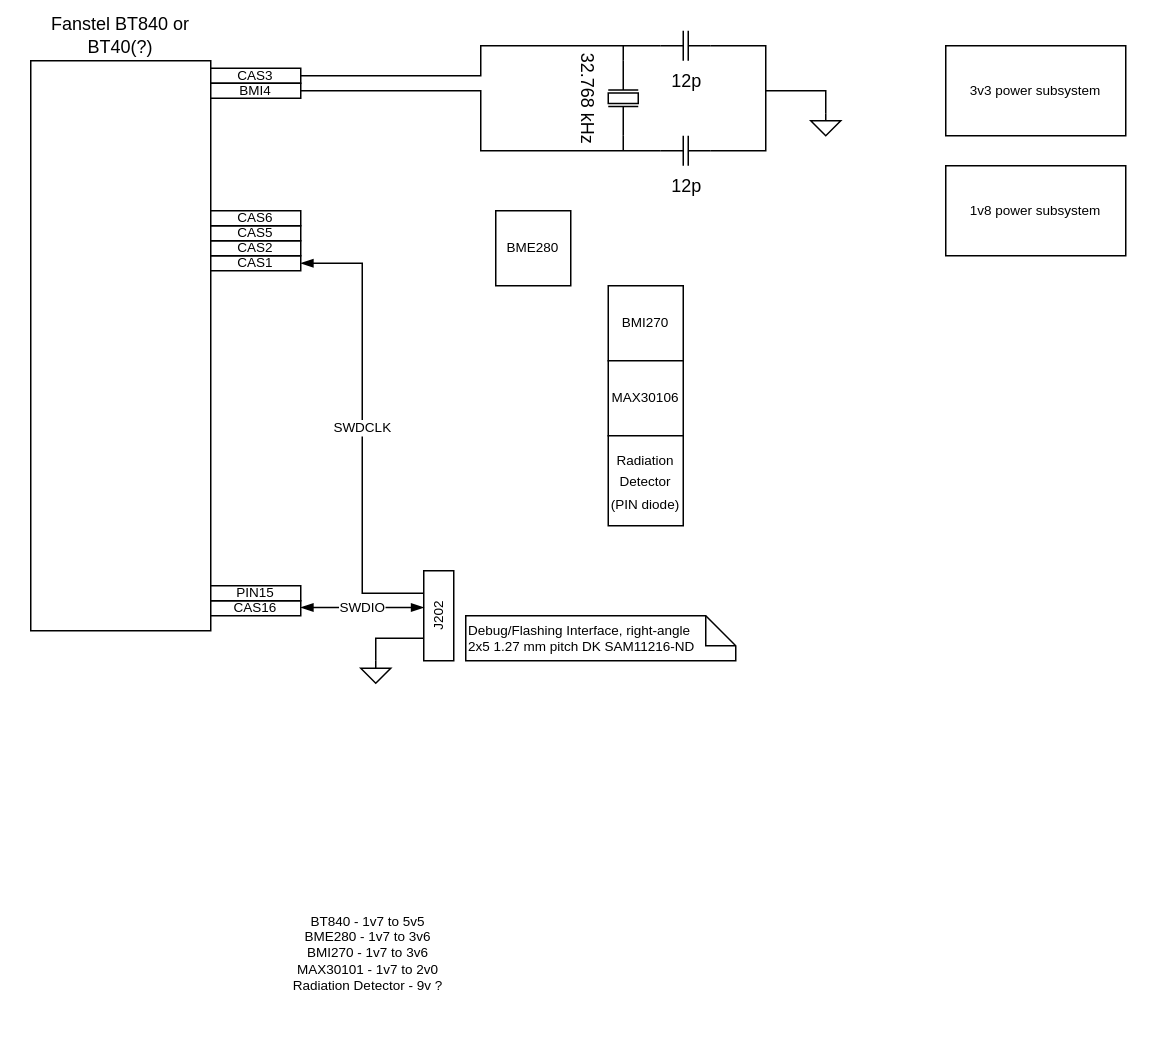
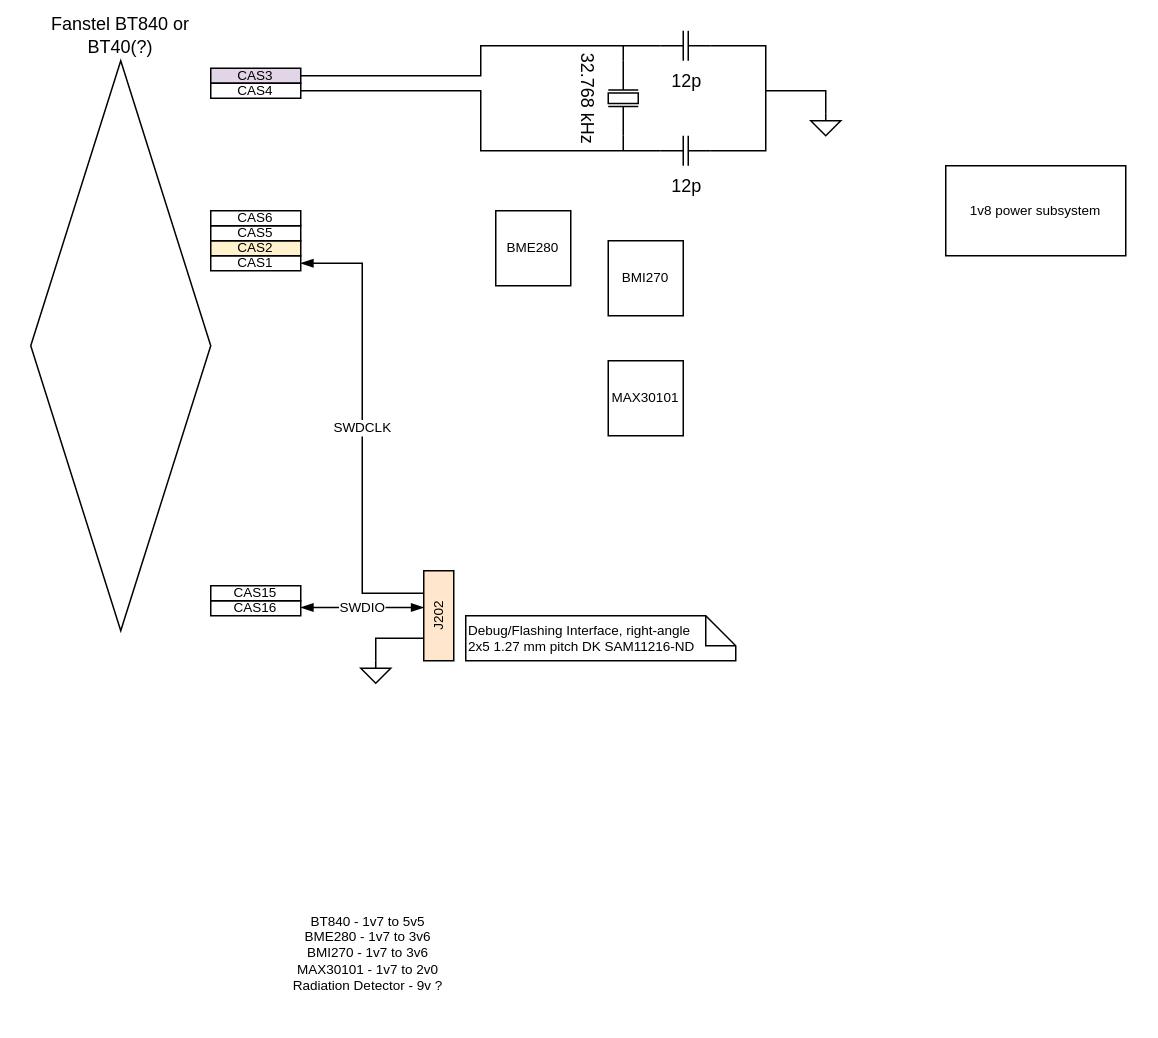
  <mxCell id="0" />
  <mxCell id="1" parent="0" />
- <mxCell id="2" value="Fanstel BT840 or BT40(?)" style="rounded=0;whiteSpace=wrap;html=1;align=center;labelPosition=center;verticalLabelPosition=top;verticalAlign=bottom;" parent="1" vertex="1"><mxGeometry x="20" y="40" width="120" height="380" as="geometry" /></mxCell>
+ <mxCell id="2" value="Fanstel BT840 or BT40(?)" style="rhombus;whiteSpace=wrap;html=1;align=center;labelPosition=center;verticalLabelPosition=top;verticalAlign=bottom;" parent="1" vertex="1"><mxGeometry x="20" y="40" width="120" height="380" as="geometry" /></mxCell>
  <mxCell id="3" style="edgeStyle=elbowEdgeStyle;rounded=0;orthogonalLoop=1;jettySize=auto;html=1;exitX=0;exitY=0.5;exitDx=0;exitDy=0;exitPerimeter=0;fontSize=9;endArrow=none;endFill=0;" parent="1" source="5" edge="1"><mxGeometry relative="1" as="geometry"><mxPoint x="415" y="30" as="targetPoint" /></mxGeometry></mxCell>
  <mxCell id="4" style="edgeStyle=elbowEdgeStyle;rounded=0;orthogonalLoop=1;jettySize=auto;html=1;exitX=1;exitY=0.5;exitDx=0;exitDy=0;exitPerimeter=0;fontSize=9;endArrow=none;endFill=0;" parent="1" source="5" edge="1"><mxGeometry relative="1" as="geometry"><mxPoint x="415" y="100" as="targetPoint" /></mxGeometry></mxCell>
  <mxCell id="5" value="32.768 kHz" style="pointerEvents=1;verticalLabelPosition=bottom;shadow=0;dashed=0;align=center;html=1;verticalAlign=top;shape=mxgraph.electrical.miscellaneous.crystal_1;rotation=90;" parent="1" vertex="1"><mxGeometry x="390" y="55" width="50" height="20" as="geometry" /></mxCell>
  <mxCell id="6" value="12p" style="pointerEvents=1;verticalLabelPosition=bottom;shadow=0;dashed=0;align=center;html=1;verticalAlign=top;shape=mxgraph.electrical.capacitors.capacitor_1;" parent="1" vertex="1"><mxGeometry x="440" y="90" width="33.33" height="20" as="geometry" /></mxCell>
  <mxCell id="7" style="edgeStyle=elbowEdgeStyle;rounded=0;orthogonalLoop=1;jettySize=auto;html=1;exitX=1;exitY=0.5;exitDx=0;exitDy=0;exitPerimeter=0;fontSize=9;endArrow=none;endFill=0;entryX=1;entryY=0.5;entryDx=0;entryDy=0;entryPerimeter=0;" parent="1" source="8" target="6" edge="1"><mxGeometry relative="1" as="geometry"><mxPoint x="520" y="90" as="targetPoint" /><Array as="points"><mxPoint x="510" y="60" /></Array></mxGeometry></mxCell>
  <mxCell id="8" value="12p" style="pointerEvents=1;verticalLabelPosition=bottom;shadow=0;dashed=0;align=center;html=1;verticalAlign=top;shape=mxgraph.electrical.capacitors.capacitor_1;" parent="1" vertex="1"><mxGeometry x="440" y="20" width="33.33" height="20" as="geometry" /></mxCell>
  <mxCell id="9" style="edgeStyle=elbowEdgeStyle;rounded=0;orthogonalLoop=1;jettySize=auto;html=1;exitX=1;exitY=0.5;exitDx=0;exitDy=0;entryX=0;entryY=0.5;entryDx=0;entryDy=0;entryPerimeter=0;fontSize=9;endArrow=none;endFill=0;" parent="1" source="10" target="8" edge="1"><mxGeometry relative="1" as="geometry" /></mxCell>
- <mxCell id="10" value="CAS3" style="rounded=0;whiteSpace=wrap;html=1;fontSize=9;" parent="1" vertex="1"><mxGeometry x="140" y="45" width="60" height="10" as="geometry" /></mxCell>
+ <mxCell id="10" value="CAS3" style="rounded=0;whiteSpace=wrap;html=1;fontSize=9;fillColor=#e1d5e7;" parent="1" vertex="1"><mxGeometry x="140" y="45" width="60" height="10" as="geometry" /></mxCell>
  <mxCell id="11" style="edgeStyle=elbowEdgeStyle;rounded=0;orthogonalLoop=1;jettySize=auto;html=1;exitX=1;exitY=0.5;exitDx=0;exitDy=0;entryX=0;entryY=0.5;entryDx=0;entryDy=0;entryPerimeter=0;fontSize=9;endArrow=none;endFill=0;" parent="1" source="12" target="6" edge="1"><mxGeometry relative="1" as="geometry" /></mxCell>
- <mxCell id="12" value="BMI4" style="rounded=0;whiteSpace=wrap;html=1;fontSize=9;" parent="1" vertex="1"><mxGeometry x="140" y="55" width="60" height="10" as="geometry" /></mxCell>
+ <mxCell id="12" value="CAS4" style="rounded=0;whiteSpace=wrap;html=1;fontSize=9;" parent="1" vertex="1"><mxGeometry x="140" y="55" width="60" height="10" as="geometry" /></mxCell>
  <mxCell id="13" style="edgeStyle=elbowEdgeStyle;rounded=0;orthogonalLoop=1;jettySize=auto;html=1;exitX=0.5;exitY=0;exitDx=0;exitDy=0;exitPerimeter=0;fontSize=9;endArrow=none;endFill=0;" parent="1" source="14" edge="1"><mxGeometry relative="1" as="geometry"><mxPoint x="510" y="60" as="targetPoint" /><Array as="points"><mxPoint x="550" y="70" /></Array></mxGeometry></mxCell>
  <mxCell id="14" value="" style="pointerEvents=1;verticalLabelPosition=bottom;shadow=0;dashed=0;align=center;html=1;verticalAlign=top;shape=mxgraph.electrical.signal_sources.signal_ground;fontSize=9;" parent="1" vertex="1"><mxGeometry x="540" y="75" width="20" height="15" as="geometry" /></mxCell>
  <mxCell id="15" value="BME280" style="whiteSpace=wrap;html=1;aspect=fixed;fontSize=9;" parent="1" vertex="1"><mxGeometry x="330" y="140" width="50" height="50" as="geometry" /></mxCell>
  <mxCell id="16" value="CAS1" style="rounded=0;whiteSpace=wrap;html=1;fontSize=9;" parent="1" vertex="1"><mxGeometry x="140" y="170" width="60" height="10" as="geometry" /></mxCell>
- <mxCell id="17" value="CAS2" style="rounded=0;whiteSpace=wrap;html=1;fontSize=9;" parent="1" vertex="1"><mxGeometry x="140" y="160" width="60" height="10" as="geometry" /></mxCell>
+ <mxCell id="17" value="CAS2" style="rounded=0;whiteSpace=wrap;html=1;fontSize=9;fillColor=#fff2cc;" parent="1" vertex="1"><mxGeometry x="140" y="160" width="60" height="10" as="geometry" /></mxCell>
  <mxCell id="18" value="CAS5" style="rounded=0;whiteSpace=wrap;html=1;fontSize=9;" parent="1" vertex="1"><mxGeometry x="140" y="150" width="60" height="10" as="geometry" /></mxCell>
  <mxCell id="19" value="CAS6" style="rounded=0;whiteSpace=wrap;html=1;fontSize=9;" parent="1" vertex="1"><mxGeometry x="140" y="140" width="60" height="10" as="geometry" /></mxCell>
- <mxCell id="20" value="BMI270" style="whiteSpace=wrap;html=1;aspect=fixed;fontSize=9;" parent="1" vertex="1"><mxGeometry x="405" y="190" width="50" height="50" as="geometry" /></mxCell>
- <mxCell id="21" value="MAX30106" style="whiteSpace=wrap;html=1;aspect=fixed;fontSize=9;" parent="1" vertex="1"><mxGeometry x="405" y="240" width="50" height="50" as="geometry" /></mxCell>
+ <mxCell id="20" value="BMI270" style="whiteSpace=wrap;html=1;aspect=fixed;fontSize=9;" parent="1" vertex="1"><mxGeometry x="405" y="160" width="50" height="50" as="geometry" /></mxCell>
+ <mxCell id="21" value="MAX30101" style="whiteSpace=wrap;html=1;aspect=fixed;fontSize=9;" parent="1" vertex="1"><mxGeometry x="405" y="240" width="50" height="50" as="geometry" /></mxCell>
  <mxCell id="22" value="CAS16" style="rounded=0;whiteSpace=wrap;html=1;fontSize=9;" parent="1" vertex="1"><mxGeometry x="140" y="400" width="60" height="10" as="geometry" /></mxCell>
- <mxCell id="23" value="PIN15" style="rounded=0;whiteSpace=wrap;html=1;fontSize=9;" parent="1" vertex="1"><mxGeometry x="140" y="390" width="60" height="10" as="geometry" /></mxCell>
+ <mxCell id="23" value="CAS15" style="rounded=0;whiteSpace=wrap;html=1;fontSize=9;" parent="1" vertex="1"><mxGeometry x="140" y="390" width="60" height="10" as="geometry" /></mxCell>
  <mxCell id="24" value="SWDCLK" style="edgeStyle=elbowEdgeStyle;rounded=0;orthogonalLoop=1;jettySize=auto;html=1;exitX=0;exitY=0.25;exitDx=0;exitDy=0;fontSize=9;endArrow=blockThin;endFill=1;startArrow=none;startFill=0;" parent="1" source="25" target="16" edge="1"><mxGeometry relative="1" as="geometry" /></mxCell>
- <mxCell id="25" value="J202" style="rounded=0;whiteSpace=wrap;html=1;fontSize=9;horizontal=0;" parent="1" vertex="1"><mxGeometry x="282" y="380" width="20" height="60" as="geometry" /></mxCell>
+ <mxCell id="25" value="J202" style="rounded=0;whiteSpace=wrap;html=1;fontSize=9;horizontal=0;fillColor=#ffe6cc;" parent="1" vertex="1"><mxGeometry x="282" y="380" width="20" height="60" as="geometry" /></mxCell>
  <mxCell id="26" value="SWDIO" style="edgeStyle=elbowEdgeStyle;rounded=0;orthogonalLoop=1;jettySize=auto;html=1;exitX=0;exitY=0.25;exitDx=0;exitDy=0;entryX=1;entryY=0.5;entryDx=0;entryDy=0;fontSize=9;endArrow=blockThin;endFill=1;startArrow=blockThin;startFill=1;elbow=horizontal;" parent="1" edge="1"><mxGeometry relative="1" as="geometry"><mxPoint x="282" y="404.5" as="sourcePoint" /><mxPoint x="200" y="404.5" as="targetPoint" /></mxGeometry></mxCell>
  <mxCell id="27" style="edgeStyle=elbowEdgeStyle;rounded=0;orthogonalLoop=1;jettySize=auto;html=1;exitX=0.5;exitY=0;exitDx=0;exitDy=0;exitPerimeter=0;entryX=0;entryY=0.75;entryDx=0;entryDy=0;fontSize=9;startArrow=none;startFill=0;endArrow=none;endFill=0;" parent="1" source="28" target="25" edge="1"><mxGeometry relative="1" as="geometry"><Array as="points"><mxPoint x="250" y="430" /></Array></mxGeometry></mxCell>
  <mxCell id="28" value="" style="pointerEvents=1;verticalLabelPosition=bottom;shadow=0;dashed=0;align=center;html=1;verticalAlign=top;shape=mxgraph.electrical.signal_sources.signal_ground;fontSize=9;" parent="1" vertex="1"><mxGeometry x="240" y="440" width="20" height="15" as="geometry" /></mxCell>
  <mxCell id="29" value="Debug/Flashing Interface, right-angle&lt;br style=&quot;border-color: var(--border-color);&quot;&gt;&lt;span style=&quot;&quot;&gt;2x5 1.27 mm pitch DK&amp;nbsp;&lt;/span&gt;SAM11216-ND" style="shape=note;size=20;whiteSpace=wrap;html=1;fontSize=9;align=left;" parent="1" vertex="1"><mxGeometry x="310" y="410" width="180" height="30" as="geometry" /></mxCell>
- <mxCell id="30" value="&lt;font style=&quot;font-size: 9px;&quot;&gt;Radiation Detector (PIN diode)&lt;/font&gt;" style="rounded=0;whiteSpace=wrap;html=1;" vertex="1" parent="1"><mxGeometry x="405" y="290" width="50" height="60" as="geometry" /></mxCell>
- <mxCell id="31" value="3v3 power subsystem" style="rounded=0;whiteSpace=wrap;html=1;fontSize=9;" vertex="1" parent="1"><mxGeometry x="630" y="30" width="120" height="60" as="geometry" /></mxCell>
  <mxCell id="32" value="1v8 power subsystem" style="rounded=0;whiteSpace=wrap;html=1;fontSize=9;" vertex="1" parent="1"><mxGeometry x="630" y="110" width="120" height="60" as="geometry" /></mxCell>
  <mxCell id="33" value="BT840 - 1v7 to 5v5&lt;br&gt;BME280 - 1v7 to 3v6&lt;br&gt;BMI270 - 1v7 to 3v6&lt;br&gt;MAX30101 - 1v7 to 2v0&lt;br&gt;Radiation Detector - 9v ?" style="text;html=1;strokeColor=none;fillColor=none;align=center;verticalAlign=middle;whiteSpace=wrap;rounded=0;fontSize=9;" vertex="1" parent="1"><mxGeometry x="180" y="600" width="130" height="70" as="geometry" /></mxCell>
